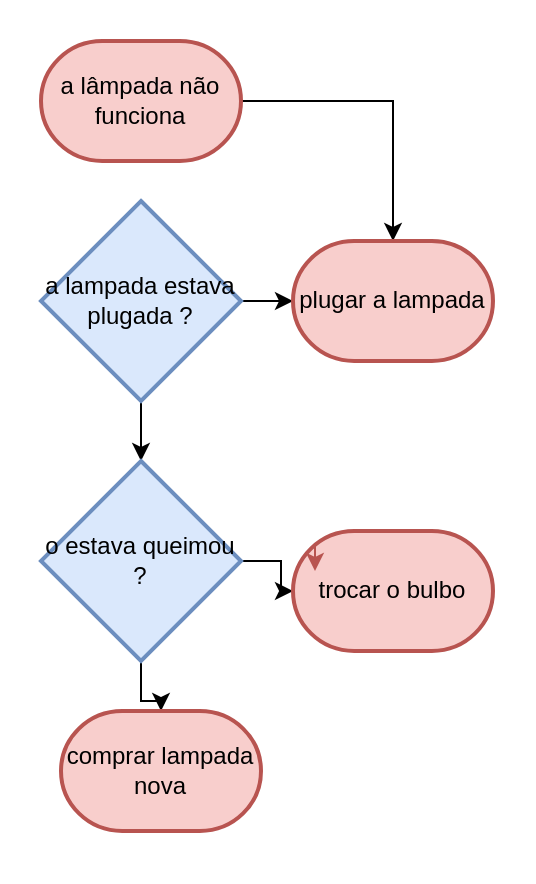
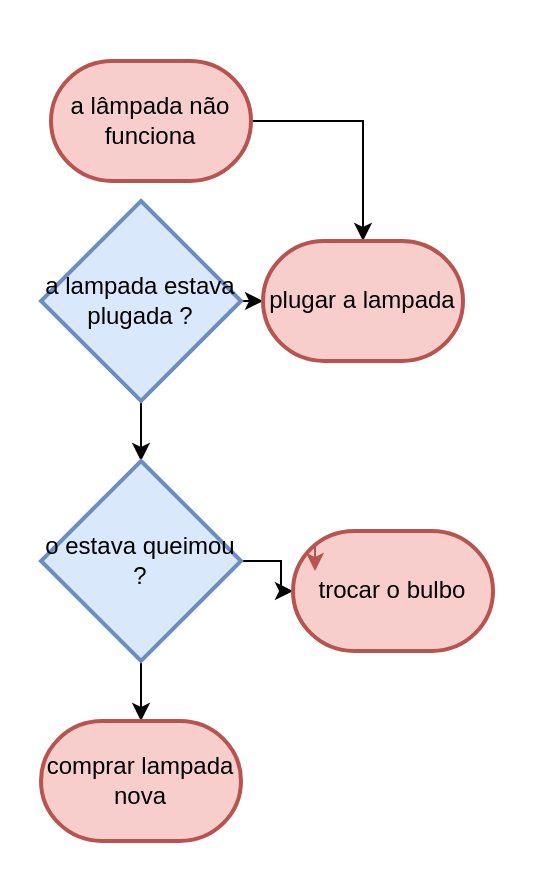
  <mxCell id="0" />
  <mxCell id="1" parent="0" />
  <mxCell id="2" value="" style="edgeStyle=orthogonalEdgeStyle;rounded=0;orthogonalLoop=1;jettySize=auto;html=1;" parent="1" source="3" target="11" edge="1"><mxGeometry relative="1" as="geometry" /></mxCell>
- <mxCell id="3" value="a lâmpada não funciona" style="strokeWidth=2;html=1;shape=mxgraph.flowchart.terminator;whiteSpace=wrap;fillColor=#f8cecc;strokeColor=#b85450;" parent="1" vertex="1"><mxGeometry x="20" y="20" width="100" height="60" as="geometry" /></mxCell>
+ <mxCell id="3" value="a lâmpada não funciona" style="strokeWidth=2;html=1;shape=mxgraph.flowchart.terminator;whiteSpace=wrap;fillColor=#f8cecc;strokeColor=#b85450;" parent="1" vertex="1"><mxGeometry x="25" y="30" width="100" height="60" as="geometry" /></mxCell>
  <mxCell id="4" value="" style="edgeStyle=orthogonalEdgeStyle;rounded=0;orthogonalLoop=1;jettySize=auto;html=1;" parent="1" source="6" target="9" edge="1"><mxGeometry relative="1" as="geometry" /></mxCell>
  <mxCell id="5" value="" style="edgeStyle=orthogonalEdgeStyle;rounded=0;orthogonalLoop=1;jettySize=auto;html=1;" parent="1" source="6" target="11" edge="1"><mxGeometry relative="1" as="geometry" /></mxCell>
  <mxCell id="6" value="a lampada estava plugada ?" style="strokeWidth=2;html=1;shape=mxgraph.flowchart.decision;whiteSpace=wrap;fillColor=#dae8fc;strokeColor=#6c8ebf;" parent="1" vertex="1"><mxGeometry x="20" y="100" width="100" height="100" as="geometry" /></mxCell>
  <mxCell id="7" value="" style="edgeStyle=orthogonalEdgeStyle;rounded=0;orthogonalLoop=1;jettySize=auto;html=1;" parent="1" source="9" target="10" edge="1"><mxGeometry relative="1" as="geometry" /></mxCell>
  <mxCell id="8" value="" style="edgeStyle=orthogonalEdgeStyle;rounded=0;orthogonalLoop=1;jettySize=auto;html=1;" parent="1" source="9" target="12" edge="1"><mxGeometry relative="1" as="geometry" /></mxCell>
  <mxCell id="9" value="o estava queimou ?" style="strokeWidth=2;html=1;shape=mxgraph.flowchart.decision;whiteSpace=wrap;fillColor=#dae8fc;strokeColor=#6c8ebf;" parent="1" vertex="1"><mxGeometry x="20" y="230" width="100" height="100" as="geometry" /></mxCell>
- <mxCell id="10" value="comprar lampada nova" style="strokeWidth=2;html=1;shape=mxgraph.flowchart.terminator;whiteSpace=wrap;fillColor=#f8cecc;strokeColor=#b85450;" parent="1" vertex="1"><mxGeometry x="30" y="355" width="100" height="60" as="geometry" /></mxCell>
- <mxCell id="11" value="plugar a lampada" style="strokeWidth=2;html=1;shape=mxgraph.flowchart.terminator;whiteSpace=wrap;fillColor=#f8cecc;strokeColor=#b85450;" parent="1" vertex="1"><mxGeometry x="146" y="120" width="100" height="60" as="geometry" /></mxCell>
+ <mxCell id="10" value="comprar lampada nova" style="strokeWidth=2;html=1;shape=mxgraph.flowchart.terminator;whiteSpace=wrap;fillColor=#f8cecc;strokeColor=#b85450;" parent="1" vertex="1"><mxGeometry x="20" y="360" width="100" height="60" as="geometry" /></mxCell>
+ <mxCell id="11" value="plugar a lampada" style="strokeWidth=2;html=1;shape=mxgraph.flowchart.terminator;whiteSpace=wrap;fillColor=#f8cecc;strokeColor=#b85450;" parent="1" vertex="1"><mxGeometry x="131" y="120" width="100" height="60" as="geometry" /></mxCell>
  <mxCell id="12" value="trocar o bulbo" style="strokeWidth=2;html=1;shape=mxgraph.flowchart.terminator;whiteSpace=wrap;fillColor=#f8cecc;strokeColor=#b85450;" parent="1" vertex="1"><mxGeometry x="146" y="265" width="100" height="60" as="geometry" /></mxCell>
  <mxCell id="13" style="edgeStyle=orthogonalEdgeStyle;rounded=0;orthogonalLoop=1;jettySize=auto;html=1;exitX=0.11;exitY=0.11;exitDx=0;exitDy=0;exitPerimeter=0;entryX=0.11;entryY=0.333;entryDx=0;entryDy=0;entryPerimeter=0;fillColor=#f8cecc;strokeColor=#b85450;" edge="1" parent="1" source="12" target="12"><mxGeometry relative="1" as="geometry" /></mxCell>
